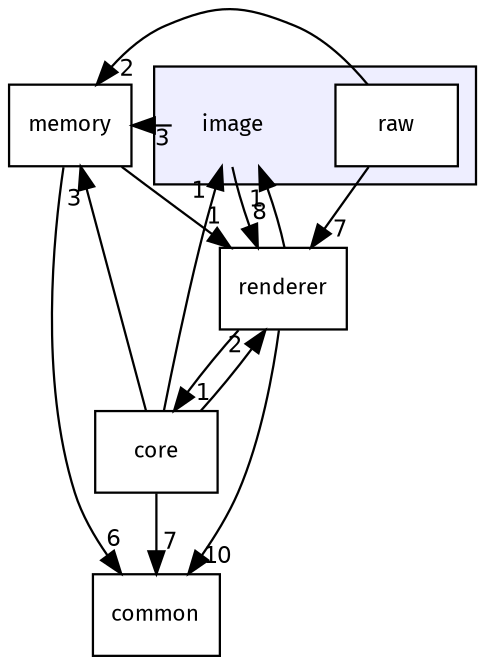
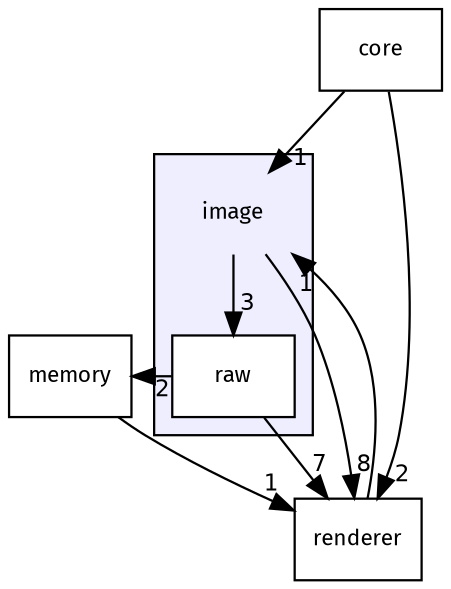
  digraph {
    compound=true
    fontname="Fira Sans"
    node [fontname="Fira Sans" fontsize=10 shape=box]
    edge [fontname="Fira Sans" headlabel=1 labeldistance=1.5 labelfontname=Helvetica labelfontsize=10]
    n1 [label=image shape=plaintext]
    n2 [color=black fillcolor=white label=raw style=filled]
    n3 [label=memory]
    n4 [label=renderer]
-   n5 [label=common]
    n6 [label=core]
    subgraph cluster_1 {
      bgcolor="#eeeeff"
      pencolor=black
      n1
      n2
    }
-   n1 -> n3 [headlabel=3]
+   n1 -> n2 [headlabel=3]
    n1 -> n4 [headlabel=8]
    n2 -> n3 [headlabel=2]
    n2 -> n4 [headlabel=7]
    n3 -> n4
-   n3 -> n5 [headlabel=6]
    n4 -> n1
-   n4 -> n5 [headlabel=10]
-   n4 -> n6
    n6 -> n1
-   n6 -> n3 [headlabel=3]
    n6 -> n4 [headlabel=2]
-   n6 -> n5 [headlabel=7]
  }
